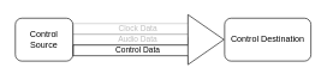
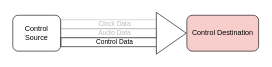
  <mxCell id="0" />
  <mxCell id="1" parent="0" />
  <mxCell id="2" value="Control Source" style="rounded=1;whiteSpace=wrap;html=1;" parent="1" vertex="1"><mxGeometry x="20" y="25" width="80" height="60" as="geometry" /></mxCell>
- <mxCell id="3" value="Control Destination" style="rounded=1;whiteSpace=wrap;html=1;" parent="1" vertex="1"><mxGeometry x="311" y="25" width="120" height="60" as="geometry" /></mxCell>
+ <mxCell id="3" value="Control Destination" style="rounded=1;whiteSpace=wrap;html=1;fillColor=#f8cecc;" parent="1" vertex="1"><mxGeometry x="311" y="25" width="120" height="60" as="geometry" /></mxCell>
  <mxCell id="4" value="Clock Data" style="shape=flexArrow;endArrow=classic;html=1;exitX=1;exitY=0.25;exitDx=0;exitDy=0;labelBackgroundColor=none;width=15;opacity=25;textOpacity=25;" parent="1" source="2" edge="1"><mxGeometry width="50" height="50" relative="1" as="geometry"><mxPoint x="180" y="75" as="sourcePoint" /><mxPoint x="280" y="40" as="targetPoint" /></mxGeometry></mxCell>
  <mxCell id="5" value="Audio Data" style="shape=flexArrow;endArrow=classic;html=1;exitX=1;exitY=0.5;exitDx=0;exitDy=0;labelBackgroundColor=none;width=15;opacity=25;textOpacity=25;" parent="1" source="2" edge="1"><mxGeometry width="50" height="50" relative="1" as="geometry"><mxPoint x="150" y="50" as="sourcePoint" /><mxPoint x="280" y="55" as="targetPoint" /></mxGeometry></mxCell>
  <mxCell id="6" value="Control Data" style="shape=flexArrow;endArrow=classic;html=1;exitX=1;exitY=0.75;exitDx=0;exitDy=0;labelBackgroundColor=none;width=15;" parent="1" source="2" edge="1"><mxGeometry width="50" height="50" relative="1" as="geometry"><mxPoint x="150" y="75" as="sourcePoint" /><mxPoint x="280" y="70" as="targetPoint" /></mxGeometry></mxCell>
  <mxCell id="7" value="" style="triangle;whiteSpace=wrap;html=1;strokeColor=default;" parent="1" vertex="1"><mxGeometry x="260" y="20" width="50" height="70" as="geometry" /></mxCell>
